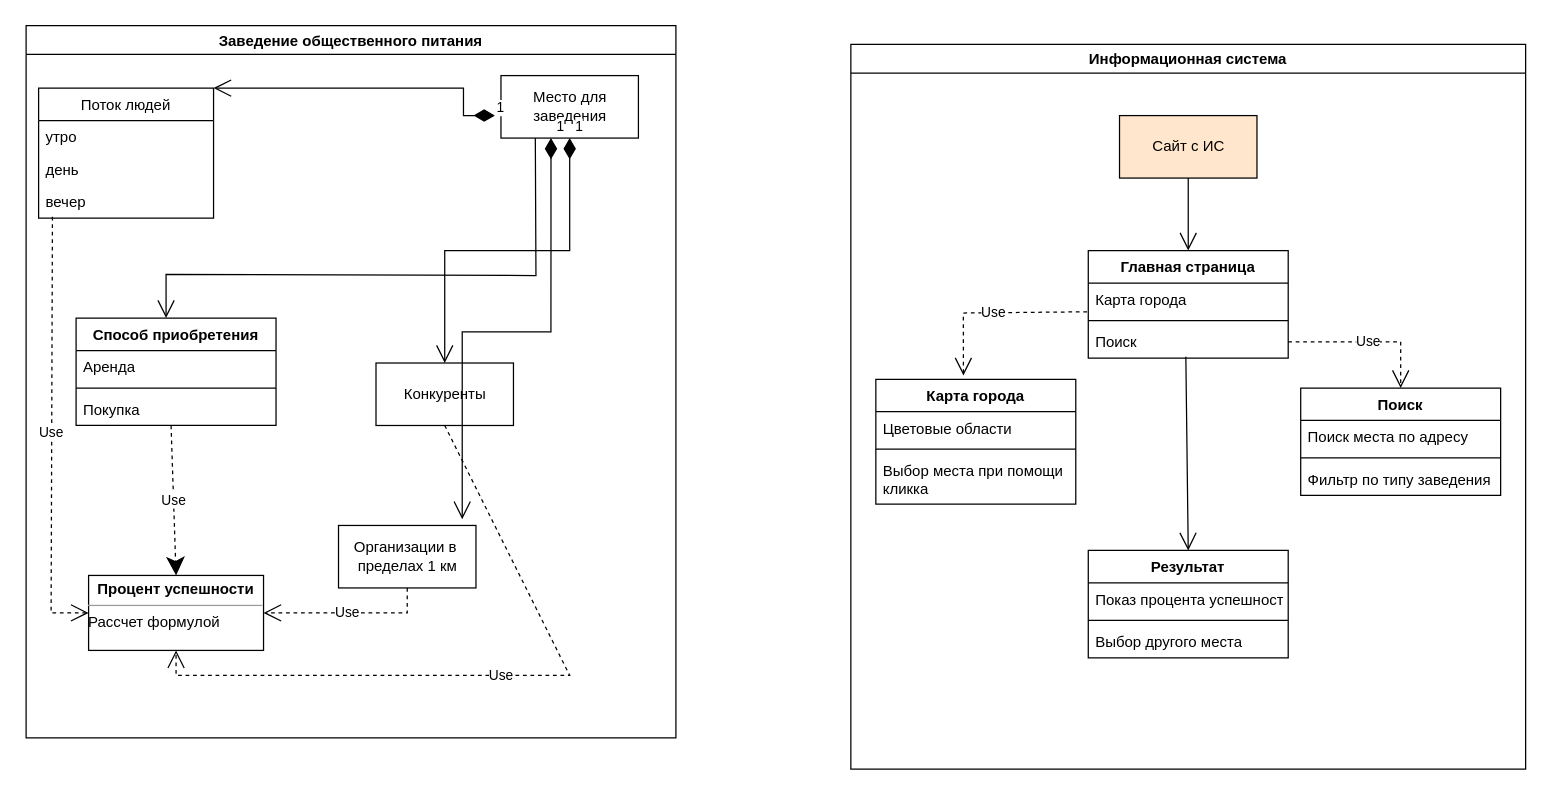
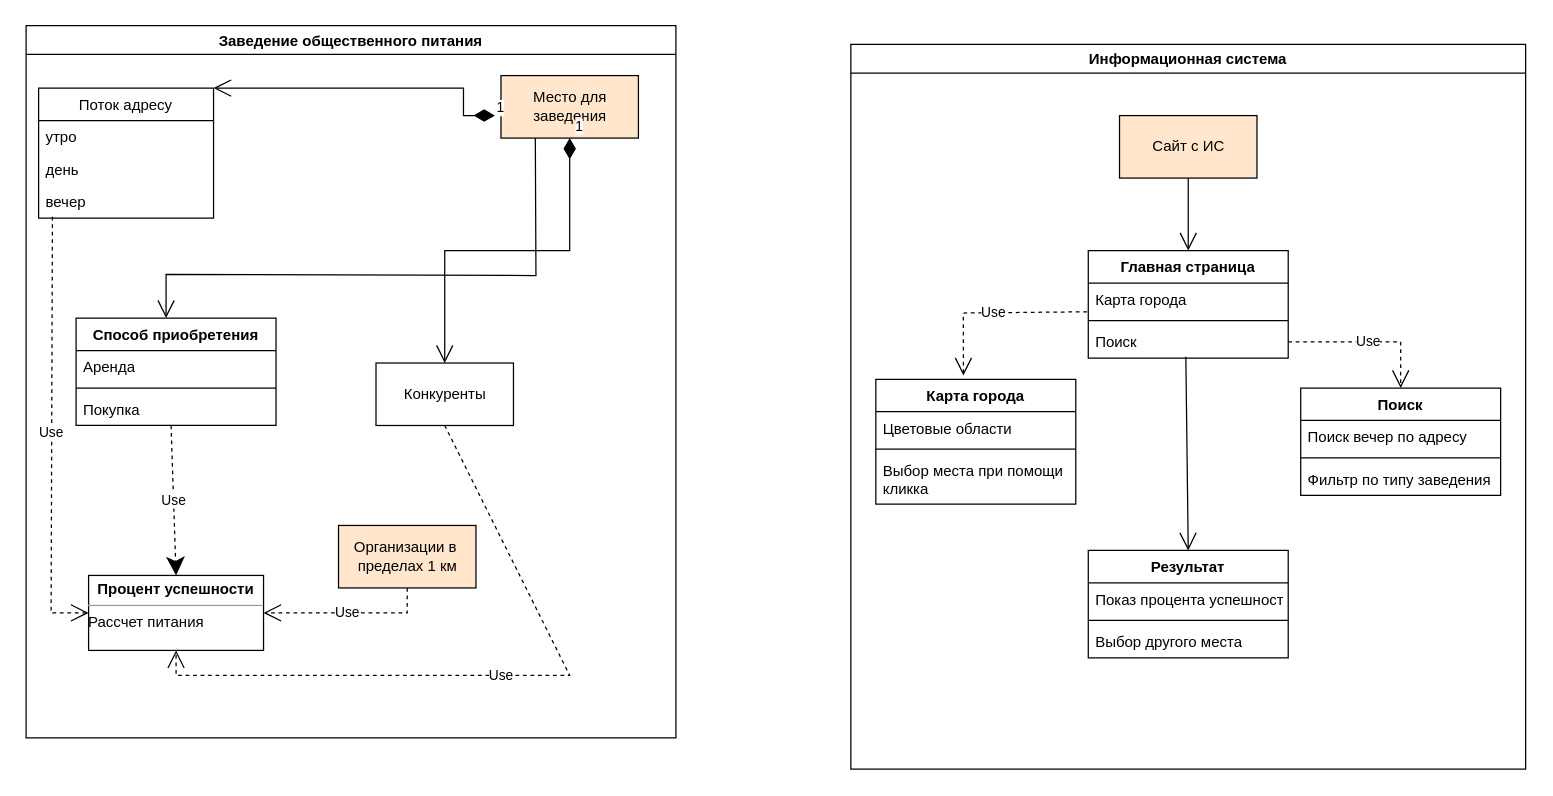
  <mxCell id="0" />
  <mxCell id="1" parent="0" />
  <mxCell id="2" value="Заведение общественного питания" style="swimlane;fillColor=#FFFFFF;" parent="1" vertex="1"><mxGeometry x="20" width="520" height="570" as="geometry" y="20" /></mxCell>
- <mxCell id="3" value="Место для &lt;br&gt;заведения" style="html=1;" parent="2" vertex="1"><mxGeometry x="380" y="40" width="110" height="50" as="geometry" /></mxCell>
- <mxCell id="4" value="Поток людей" style="swimlane;fontStyle=0;childLayout=stackLayout;horizontal=1;startSize=26;fillColor=none;horizontalStack=0;resizeParent=1;resizeParentMax=0;resizeLast=0;collapsible=1;marginBottom=0;" parent="2" vertex="1"><mxGeometry x="10" y="50" width="140" height="104" as="geometry" /></mxCell>
+ <mxCell id="3" value="Место для &lt;br&gt;заведения" style="html=1;fillColor=#ffe6cc;" parent="2" vertex="1"><mxGeometry x="380" y="40" width="110" height="50" as="geometry" /></mxCell>
+ <mxCell id="4" value="Поток адресу" style="swimlane;fontStyle=0;childLayout=stackLayout;horizontal=1;startSize=26;fillColor=none;horizontalStack=0;resizeParent=1;resizeParentMax=0;resizeLast=0;collapsible=1;marginBottom=0;" parent="2" vertex="1"><mxGeometry x="10" y="50" width="140" height="104" as="geometry" /></mxCell>
  <mxCell id="5" value="утро    " style="text;strokeColor=none;fillColor=none;align=left;verticalAlign=top;spacingLeft=4;spacingRight=4;overflow=hidden;rotatable=0;points=[[0,0.5],[1,0.5]];portConstraint=eastwest;" parent="4" vertex="1"><mxGeometry y="26" width="140" height="26" as="geometry" /></mxCell>
  <mxCell id="6" value="день" style="text;strokeColor=none;fillColor=none;align=left;verticalAlign=top;spacingLeft=4;spacingRight=4;overflow=hidden;rotatable=0;points=[[0,0.5],[1,0.5]];portConstraint=eastwest;" parent="4" vertex="1"><mxGeometry y="52" width="140" height="26" as="geometry" /></mxCell>
  <mxCell id="7" value="вечер" style="text;strokeColor=none;fillColor=none;align=left;verticalAlign=top;spacingLeft=4;spacingRight=4;overflow=hidden;rotatable=0;points=[[0,0.5],[1,0.5]];portConstraint=eastwest;" parent="4" vertex="1"><mxGeometry y="78" width="140" height="26" as="geometry" /></mxCell>
  <mxCell id="8" value="Способ приобретения" style="swimlane;fontStyle=1;align=center;verticalAlign=top;childLayout=stackLayout;horizontal=1;startSize=26;horizontalStack=0;resizeParent=1;resizeParentMax=0;resizeLast=0;collapsible=1;marginBottom=0;" parent="2" vertex="1"><mxGeometry x="40" y="234" width="160" height="86" as="geometry" /></mxCell>
  <mxCell id="9" value="Аренда" style="text;strokeColor=none;fillColor=none;align=left;verticalAlign=top;spacingLeft=4;spacingRight=4;overflow=hidden;rotatable=0;points=[[0,0.5],[1,0.5]];portConstraint=eastwest;" parent="8" vertex="1"><mxGeometry y="26" width="160" height="26" as="geometry" /></mxCell>
  <mxCell id="10" value="" style="line;strokeWidth=1;fillColor=none;align=left;verticalAlign=middle;spacingTop=-1;spacingLeft=3;spacingRight=3;rotatable=0;labelPosition=right;points=[];portConstraint=eastwest;strokeColor=inherit;" parent="8" vertex="1"><mxGeometry y="52" width="160" height="8" as="geometry" /></mxCell>
  <mxCell id="11" value="Покупка" style="text;strokeColor=none;fillColor=none;align=left;verticalAlign=top;spacingLeft=4;spacingRight=4;overflow=hidden;rotatable=0;points=[[0,0.5],[1,0.5]];portConstraint=eastwest;" parent="8" vertex="1"><mxGeometry y="60" width="160" height="26" as="geometry" /></mxCell>
  <mxCell id="12" value="" style="endArrow=open;endFill=1;endSize=12;html=1;rounded=0;exitX=0.25;exitY=1;exitDx=0;exitDy=0;entryX=0.45;entryY=0;entryDx=0;entryDy=0;entryPerimeter=0;" parent="2" source="3" target="8" edge="1"><mxGeometry width="160" relative="1" as="geometry"><mxPoint x="200" y="199" as="sourcePoint" /><mxPoint x="310" y="300" as="targetPoint" /><Array as="points"><mxPoint x="408" y="200" /><mxPoint x="112" y="199" /></Array></mxGeometry></mxCell>
  <mxCell id="13" value="1" style="endArrow=open;html=1;endSize=12;startArrow=diamondThin;startSize=14;startFill=1;edgeStyle=orthogonalEdgeStyle;align=left;verticalAlign=bottom;rounded=0;exitX=-0.045;exitY=0.64;exitDx=0;exitDy=0;exitPerimeter=0;entryX=1;entryY=0;entryDx=0;entryDy=0;" parent="2" source="3" target="4" edge="1"><mxGeometry x="-1" y="3" relative="1" as="geometry"><mxPoint x="250" y="140" as="sourcePoint" /><mxPoint x="190" y="60" as="targetPoint" /><Array as="points"><mxPoint x="350" y="72" /><mxPoint x="350" y="50" /><mxPoint x="170" y="50" /></Array></mxGeometry></mxCell>
  <mxCell id="14" value="Конкуренты" style="html=1;" parent="2" vertex="1"><mxGeometry x="280" y="270" width="110" height="50" as="geometry" /></mxCell>
  <mxCell id="15" value="1" style="endArrow=open;html=1;endSize=12;startArrow=diamondThin;startSize=14;startFill=1;edgeStyle=orthogonalEdgeStyle;align=left;verticalAlign=bottom;rounded=0;exitX=0.5;exitY=1;exitDx=0;exitDy=0;entryX=0.5;entryY=0;entryDx=0;entryDy=0;" parent="2" source="3" target="14" edge="1"><mxGeometry x="-1" y="3" relative="1" as="geometry"><mxPoint x="400" y="230" as="sourcePoint" /><mxPoint x="560" y="230" as="targetPoint" /></mxGeometry></mxCell>
- <mxCell id="16" value="Организации в&amp;nbsp;&lt;br&gt;пределах 1 км" style="html=1;" parent="2" vertex="1"><mxGeometry x="250" y="400" width="110" height="50" as="geometry" /></mxCell>
- <mxCell id="17" value="1" style="endArrow=open;html=1;endSize=12;startArrow=diamondThin;startSize=14;startFill=1;edgeStyle=orthogonalEdgeStyle;align=left;verticalAlign=bottom;rounded=0;exitX=0.364;exitY=1;exitDx=0;exitDy=0;exitPerimeter=0;entryX=0.9;entryY=-0.1;entryDx=0;entryDy=0;entryPerimeter=0;" parent="2" source="3" target="16" edge="1"><mxGeometry x="-1" y="3" relative="1" as="geometry"><mxPoint x="290" y="370" as="sourcePoint" /><mxPoint x="450" y="370" as="targetPoint" /></mxGeometry></mxCell>
- <mxCell id="18" value="&lt;p style=&quot;margin:0px;margin-top:4px;text-align:center;&quot;&gt;&lt;b&gt;Процент успешности&lt;/b&gt;&lt;/p&gt;&lt;hr size=&quot;1&quot;&gt;&lt;div style=&quot;height:2px;&quot;&gt;Рассчет формулой&lt;/div&gt;" style="verticalAlign=top;align=left;overflow=fill;fontSize=12;fontFamily=Helvetica;html=1;" parent="2" vertex="1"><mxGeometry x="50" y="440" width="140" height="60" as="geometry" /></mxCell>
+ <mxCell id="16" value="Организации в&amp;nbsp;&lt;br&gt;пределах 1 км" style="html=1;fillColor=#ffe6cc;" parent="2" vertex="1"><mxGeometry x="250" y="400" width="110" height="50" as="geometry" /></mxCell>
+ <mxCell id="18" value="&lt;p style=&quot;margin:0px;margin-top:4px;text-align:center;&quot;&gt;&lt;b&gt;Процент успешности&lt;/b&gt;&lt;/p&gt;&lt;hr size=&quot;1&quot;&gt;&lt;div style=&quot;height:2px;&quot;&gt;Рассчет питания&lt;/div&gt;" style="verticalAlign=top;align=left;overflow=fill;fontSize=12;fontFamily=Helvetica;html=1;" parent="2" vertex="1"><mxGeometry x="50" y="440" width="140" height="60" as="geometry" /></mxCell>
  <mxCell id="19" value="Use" style="endArrow=open;endSize=12;dashed=1;html=1;rounded=0;entryX=1;entryY=0.5;entryDx=0;entryDy=0;exitX=0.5;exitY=1;exitDx=0;exitDy=0;" parent="2" source="16" target="18" edge="1"><mxGeometry width="160" relative="1" as="geometry"><mxPoint x="280" y="500" as="sourcePoint" /><mxPoint x="440" y="500" as="targetPoint" /><Array as="points"><mxPoint x="305" y="470" /></Array></mxGeometry></mxCell>
  <mxCell id="20" value="Use" style="endArrow=open;endSize=12;dashed=1;html=1;rounded=0;exitX=0.5;exitY=1;exitDx=0;exitDy=0;entryX=0.5;entryY=1;entryDx=0;entryDy=0;" parent="2" source="14" target="18" edge="1"><mxGeometry width="160" relative="1" as="geometry"><mxPoint x="390" y="500" as="sourcePoint" /><mxPoint x="120" y="520" as="targetPoint" /><Array as="points"><mxPoint x="435" y="520" /><mxPoint x="120" y="520" /></Array></mxGeometry></mxCell>
  <mxCell id="21" value="Use" style="endArrow=classic;endSize=12;dashed=1;html=1;rounded=0;entryX=0.5;entryY=0;entryDx=0;entryDy=0;exitX=0.475;exitY=1;exitDx=0;exitDy=0;exitPerimeter=0;" parent="2" target="18" edge="1" source="11"><mxGeometry width="160" relative="1" as="geometry"><mxPoint x="120" y="330" as="sourcePoint" /><mxPoint x="410" y="370" as="targetPoint" /></mxGeometry></mxCell>
  <mxCell id="22" value="Use" style="endArrow=open;endSize=12;dashed=1;html=1;rounded=0;exitX=0.079;exitY=0.962;exitDx=0;exitDy=0;exitPerimeter=0;entryX=0;entryY=0.5;entryDx=0;entryDy=0;" parent="2" source="7" target="18" edge="1"><mxGeometry width="160" relative="1" as="geometry"><mxPoint x="220" y="380" as="sourcePoint" /><mxPoint x="21" y="480" as="targetPoint" /><Array as="points"><mxPoint x="20" y="470" /></Array></mxGeometry></mxCell>
  <mxCell id="23" value="Информационная система" style="swimlane;fillColor=#FFFFFF;" parent="1" vertex="1"><mxGeometry x="680" y="35" width="540" height="580" as="geometry" /></mxCell>
  <mxCell id="24" value="Сайт с ИС" style="html=1;fillColor=#ffe6cc;" parent="23" vertex="1"><mxGeometry x="215" y="57" width="110" height="50" as="geometry" /></mxCell>
  <mxCell id="25" value="Главная страница" style="swimlane;fontStyle=1;align=center;verticalAlign=top;childLayout=stackLayout;horizontal=1;startSize=26;horizontalStack=0;resizeParent=1;resizeParentMax=0;resizeLast=0;collapsible=1;marginBottom=0;" parent="23" vertex="1"><mxGeometry x="190" y="165" width="160" height="86" as="geometry" /></mxCell>
  <mxCell id="26" value="Карта города" style="text;strokeColor=none;fillColor=none;align=left;verticalAlign=top;spacingLeft=4;spacingRight=4;overflow=hidden;rotatable=0;points=[[0,0.5],[1,0.5]];portConstraint=eastwest;" parent="25" vertex="1"><mxGeometry y="26" width="160" height="26" as="geometry" /></mxCell>
  <mxCell id="27" value="" style="line;strokeWidth=1;fillColor=none;align=left;verticalAlign=middle;spacingTop=-1;spacingLeft=3;spacingRight=3;rotatable=0;labelPosition=right;points=[];portConstraint=eastwest;strokeColor=inherit;" parent="25" vertex="1"><mxGeometry y="52" width="160" height="8" as="geometry" /></mxCell>
  <mxCell id="28" value="Поиск" style="text;strokeColor=none;fillColor=none;align=left;verticalAlign=top;spacingLeft=4;spacingRight=4;overflow=hidden;rotatable=0;points=[[0,0.5],[1,0.5]];portConstraint=eastwest;" parent="25" vertex="1"><mxGeometry y="60" width="160" height="26" as="geometry" /></mxCell>
  <mxCell id="29" value="Карта города" style="swimlane;fontStyle=1;align=center;verticalAlign=top;childLayout=stackLayout;horizontal=1;startSize=26;horizontalStack=0;resizeParent=1;resizeParentMax=0;resizeLast=0;collapsible=1;marginBottom=0;" parent="23" vertex="1"><mxGeometry x="20" y="268" width="160" height="100" as="geometry" /></mxCell>
  <mxCell id="30" value="Цветовые области" style="text;strokeColor=none;fillColor=none;align=left;verticalAlign=top;spacingLeft=4;spacingRight=4;overflow=hidden;rotatable=0;points=[[0,0.5],[1,0.5]];portConstraint=eastwest;" parent="29" vertex="1"><mxGeometry y="26" width="160" height="26" as="geometry" /></mxCell>
  <mxCell id="31" value="" style="line;strokeWidth=1;fillColor=none;align=left;verticalAlign=middle;spacingTop=-1;spacingLeft=3;spacingRight=3;rotatable=0;labelPosition=right;points=[];portConstraint=eastwest;strokeColor=inherit;" parent="29" vertex="1"><mxGeometry y="52" width="160" height="8" as="geometry" /></mxCell>
  <mxCell id="32" value="Выбор места при помощи&#10;кликка" style="text;strokeColor=none;fillColor=none;align=left;verticalAlign=top;spacingLeft=4;spacingRight=4;overflow=hidden;rotatable=0;points=[[0,0.5],[1,0.5]];portConstraint=eastwest;" parent="29" vertex="1"><mxGeometry y="60" width="160" height="40" as="geometry" /></mxCell>
  <mxCell id="33" value="Поиск" style="swimlane;fontStyle=1;align=center;verticalAlign=top;childLayout=stackLayout;horizontal=1;startSize=26;horizontalStack=0;resizeParent=1;resizeParentMax=0;resizeLast=0;collapsible=1;marginBottom=0;" parent="23" vertex="1"><mxGeometry x="360" y="275" width="160" height="86" as="geometry" /></mxCell>
- <mxCell id="34" value="Поиск места по адресу" style="text;strokeColor=none;fillColor=none;align=left;verticalAlign=top;spacingLeft=4;spacingRight=4;overflow=hidden;rotatable=0;points=[[0,0.5],[1,0.5]];portConstraint=eastwest;" parent="33" vertex="1"><mxGeometry y="26" width="160" height="26" as="geometry" /></mxCell>
+ <mxCell id="34" value="Поиск вечер по адресу" style="text;strokeColor=none;fillColor=none;align=left;verticalAlign=top;spacingLeft=4;spacingRight=4;overflow=hidden;rotatable=0;points=[[0,0.5],[1,0.5]];portConstraint=eastwest;" parent="33" vertex="1"><mxGeometry y="26" width="160" height="26" as="geometry" /></mxCell>
  <mxCell id="35" value="" style="line;strokeWidth=1;fillColor=none;align=left;verticalAlign=middle;spacingTop=-1;spacingLeft=3;spacingRight=3;rotatable=0;labelPosition=right;points=[];portConstraint=eastwest;strokeColor=inherit;" parent="33" vertex="1"><mxGeometry y="52" width="160" height="8" as="geometry" /></mxCell>
  <mxCell id="36" value="Фильтр по типу заведения" style="text;strokeColor=none;fillColor=none;align=left;verticalAlign=top;spacingLeft=4;spacingRight=4;overflow=hidden;rotatable=0;points=[[0,0.5],[1,0.5]];portConstraint=eastwest;" parent="33" vertex="1"><mxGeometry y="60" width="160" height="26" as="geometry" /></mxCell>
  <mxCell id="37" value="Use" style="endArrow=open;endSize=12;dashed=1;html=1;rounded=0;exitX=-0.006;exitY=0.885;exitDx=0;exitDy=0;exitPerimeter=0;entryX=0.438;entryY=-0.03;entryDx=0;entryDy=0;entryPerimeter=0;" parent="23" source="26" target="29" edge="1"><mxGeometry width="160" relative="1" as="geometry"><mxPoint x="160" y="425" as="sourcePoint" /><mxPoint x="320" y="425" as="targetPoint" /><Array as="points"><mxPoint x="90" y="215" /></Array></mxGeometry></mxCell>
  <mxCell id="38" value="Use" style="endArrow=open;endSize=12;dashed=1;html=1;rounded=0;exitX=1;exitY=0.5;exitDx=0;exitDy=0;entryX=0.5;entryY=0;entryDx=0;entryDy=0;" parent="23" source="28" target="33" edge="1"><mxGeometry width="160" relative="1" as="geometry"><mxPoint x="390" y="235" as="sourcePoint" /><mxPoint x="550" y="235" as="targetPoint" /><Array as="points"><mxPoint x="440" y="238" /></Array></mxGeometry></mxCell>
  <mxCell id="39" value="" style="endArrow=open;endFill=1;endSize=12;html=1;rounded=0;exitX=0.5;exitY=1;exitDx=0;exitDy=0;entryX=0.5;entryY=0;entryDx=0;entryDy=0;" parent="23" source="24" target="25" edge="1"><mxGeometry width="160" relative="1" as="geometry"><mxPoint x="270" y="135" as="sourcePoint" /><mxPoint x="430" y="135" as="targetPoint" /></mxGeometry></mxCell>
  <mxCell id="40" value="Результат" style="swimlane;fontStyle=1;align=center;verticalAlign=top;childLayout=stackLayout;horizontal=1;startSize=26;horizontalStack=0;resizeParent=1;resizeParentMax=0;resizeLast=0;collapsible=1;marginBottom=0;" parent="23" vertex="1"><mxGeometry x="190" y="405" width="160" height="86" as="geometry" /></mxCell>
  <mxCell id="41" value="Показ процента успешности" style="text;strokeColor=none;fillColor=none;align=left;verticalAlign=top;spacingLeft=4;spacingRight=4;overflow=hidden;rotatable=0;points=[[0,0.5],[1,0.5]];portConstraint=eastwest;" parent="40" vertex="1"><mxGeometry y="26" width="160" height="26" as="geometry" /></mxCell>
  <mxCell id="42" value="" style="line;strokeWidth=1;fillColor=none;align=left;verticalAlign=middle;spacingTop=-1;spacingLeft=3;spacingRight=3;rotatable=0;labelPosition=right;points=[];portConstraint=eastwest;strokeColor=inherit;" parent="40" vertex="1"><mxGeometry y="52" width="160" height="8" as="geometry" /></mxCell>
  <mxCell id="43" value="Выбор другого места" style="text;strokeColor=none;fillColor=none;align=left;verticalAlign=top;spacingLeft=4;spacingRight=4;overflow=hidden;rotatable=0;points=[[0,0.5],[1,0.5]];portConstraint=eastwest;" parent="40" vertex="1"><mxGeometry y="60" width="160" height="26" as="geometry" /></mxCell>
  <mxCell id="44" value="" style="endArrow=open;endFill=1;endSize=12;html=1;rounded=0;exitX=0.488;exitY=0.962;exitDx=0;exitDy=0;exitPerimeter=0;entryX=0.5;entryY=0;entryDx=0;entryDy=0;" parent="23" source="28" target="40" edge="1"><mxGeometry width="160" relative="1" as="geometry"><mxPoint x="260" y="355" as="sourcePoint" /><mxPoint x="420" y="355" as="targetPoint" /></mxGeometry></mxCell>
